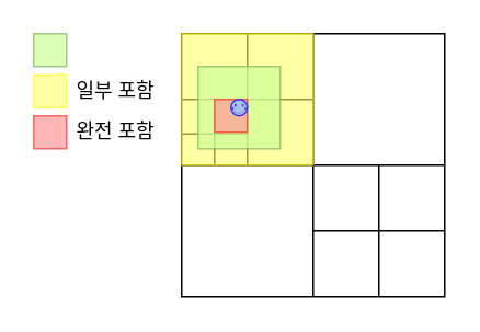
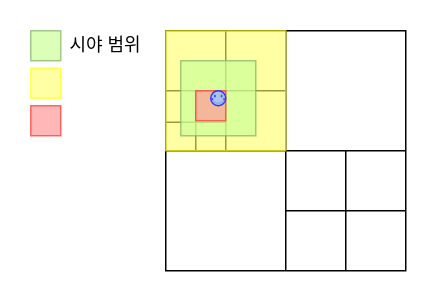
  <mxCell id="0" />
  <mxCell id="1" parent="0" />
  <mxCell id="2" value="" style="whiteSpace=wrap;html=1;aspect=fixed;" vertex="1" parent="1"><mxGeometry x="110" y="20" width="160" height="160" as="geometry" /></mxCell>
  <mxCell id="3" value="" style="endArrow=none;html=1;entryX=0;entryY=0.5;entryDx=0;entryDy=0;exitX=1;exitY=0.5;exitDx=0;exitDy=0;" edge="1" parent="1" source="2" target="2"><mxGeometry width="50" height="50" relative="1" as="geometry"><mxPoint x="-10" y="230" as="sourcePoint" /><mxPoint x="40" y="180" as="targetPoint" /></mxGeometry></mxCell>
  <mxCell id="4" value="" style="endArrow=none;html=1;entryX=0.5;entryY=0;entryDx=0;entryDy=0;exitX=0.5;exitY=1;exitDx=0;exitDy=0;" edge="1" parent="1" source="2" target="2"><mxGeometry width="50" height="50" relative="1" as="geometry"><mxPoint x="280" y="110" as="sourcePoint" /><mxPoint x="120" y="110" as="targetPoint" /></mxGeometry></mxCell>
  <mxCell id="5" value="" style="endArrow=none;html=1;entryX=0;entryY=0.25;entryDx=0;entryDy=0;" edge="1" parent="1" target="2"><mxGeometry width="50" height="50" relative="1" as="geometry"><mxPoint x="190" y="60" as="sourcePoint" /><mxPoint x="130" y="120" as="targetPoint" /></mxGeometry></mxCell>
  <mxCell id="6" value="" style="endArrow=none;html=1;entryX=0.25;entryY=0;entryDx=0;entryDy=0;" edge="1" parent="1" target="2"><mxGeometry width="50" height="50" relative="1" as="geometry"><mxPoint x="150" y="100" as="sourcePoint" /><mxPoint x="140" y="130" as="targetPoint" /></mxGeometry></mxCell>
  <mxCell id="7" value="" style="endArrow=none;html=1;entryX=0;entryY=0.25;entryDx=0;entryDy=0;" edge="1" parent="1"><mxGeometry width="50" height="50" relative="1" as="geometry"><mxPoint x="270" y="140" as="sourcePoint" /><mxPoint x="190" y="140" as="targetPoint" /></mxGeometry></mxCell>
  <mxCell id="8" value="" style="endArrow=none;html=1;entryX=0.25;entryY=0;entryDx=0;entryDy=0;" edge="1" parent="1"><mxGeometry width="50" height="50" relative="1" as="geometry"><mxPoint x="230" y="180" as="sourcePoint" /><mxPoint x="230" y="100" as="targetPoint" /></mxGeometry></mxCell>
  <mxCell id="9" value="" style="endArrow=none;html=1;entryX=0;entryY=0.381;entryDx=0;entryDy=0;entryPerimeter=0;" edge="1" parent="1" target="2"><mxGeometry width="50" height="50" relative="1" as="geometry"><mxPoint x="150" y="81" as="sourcePoint" /><mxPoint x="120" y="70" as="targetPoint" /></mxGeometry></mxCell>
  <mxCell id="10" value="" style="endArrow=none;html=1;" edge="1" parent="1"><mxGeometry width="50" height="50" relative="1" as="geometry"><mxPoint x="130" y="100" as="sourcePoint" /><mxPoint x="130" y="60" as="targetPoint" /></mxGeometry></mxCell>
  <mxCell id="11" value="" style="whiteSpace=wrap;html=1;aspect=fixed;strokeColor=#FFFF00;fillColor=#FFFF66;opacity=60;" vertex="1" parent="1"><mxGeometry x="110" y="20" width="80" height="80" as="geometry" /></mxCell>
  <mxCell id="12" value="" style="whiteSpace=wrap;html=1;aspect=fixed;fillColor=#CCFF99;strokeColor=#82b366;opacity=70;" vertex="1" parent="1"><mxGeometry x="120" y="40" width="50" height="50" as="geometry" /></mxCell>
  <mxCell id="13" value="" style="whiteSpace=wrap;html=1;aspect=fixed;strokeColor=#FF3333;fillColor=#FF9999;opacity=70;" vertex="1" parent="1"><mxGeometry x="130" y="60" width="20" height="20" as="geometry" /></mxCell>
  <mxCell id="14" value="" style="verticalLabelPosition=bottom;verticalAlign=top;html=1;shape=mxgraph.basic.smiley;fillColor=#A9C4EB;strokeColor=#3333FF;" vertex="1" parent="1"><mxGeometry x="140" y="60" width="10" height="10" as="geometry" /></mxCell>
  <mxCell id="15" value="" style="whiteSpace=wrap;html=1;aspect=fixed;strokeColor=#FFFF00;fillColor=#FFFF66;opacity=60;" vertex="1" parent="1"><mxGeometry x="20" y="45" width="20" height="20" as="geometry" /></mxCell>
  <mxCell id="16" value="" style="whiteSpace=wrap;html=1;aspect=fixed;strokeColor=#FF3333;fillColor=#FF9999;opacity=70;" vertex="1" parent="1"><mxGeometry x="20" y="70" width="20" height="20" as="geometry" /></mxCell>
  <mxCell id="17" value="" style="whiteSpace=wrap;html=1;aspect=fixed;fillColor=#CCFF99;strokeColor=#82b366;opacity=70;" vertex="1" parent="1"><mxGeometry x="20" y="20" width="20" height="20" as="geometry" /></mxCell>
- <mxCell id="19" value="일부 포함" style="text;html=1;strokeColor=none;fillColor=none;align=center;verticalAlign=middle;whiteSpace=wrap;rounded=0;opacity=60;" vertex="1" parent="1"><mxGeometry x="40" y="45" width="60" height="20" as="geometry" /></mxCell>
- <mxCell id="20" value="완전 포함" style="text;html=1;strokeColor=none;fillColor=none;align=center;verticalAlign=middle;whiteSpace=wrap;rounded=0;opacity=60;" vertex="1" parent="1"><mxGeometry x="40" y="70" width="60" height="20" as="geometry" /></mxCell>
+ <mxCell id="18" value="시야 범위" style="text;html=1;strokeColor=none;fillColor=none;align=center;verticalAlign=middle;whiteSpace=wrap;rounded=0;opacity=60;" vertex="1" parent="1"><mxGeometry x="40" y="20" width="60" height="20" as="geometry" /></mxCell>
